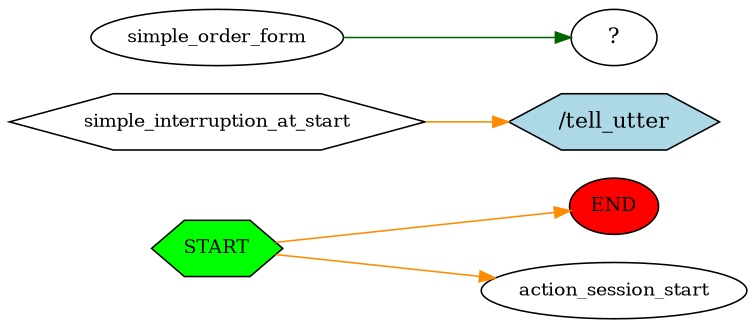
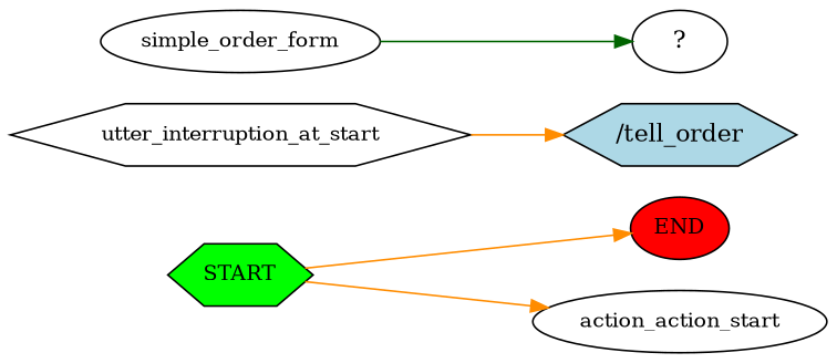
  digraph {
    rankdir=LR
    node [fontsize=12 shape=ellipse]
    edge [color=darkorange]
    n1 [fillcolor=green label=START shape=hexagon style=filled]
    n2 [fillcolor=red label=END style=filled]
-   n3 [label=action_session_start]
-   n4 [label=simple_interruption_at_start shape=hexagon]
-   n5 [fillcolor=lightblue label="/tell_utter" shape=hexagon style=filled fontsize=""]
+   n3 [label=action_action_start]
+   n4 [label=utter_interruption_at_start shape=hexagon]
+   n5 [fillcolor=lightblue label="/tell_order" shape=hexagon style=filled fontsize=""]
    n6 [label=simple_order_form]
    n7 [label="  ?  " fontsize=""]
    n1 -> n2
    n1 -> n3
    n4 -> n5
    n6 -> n7 [color=darkgreen]
  }
